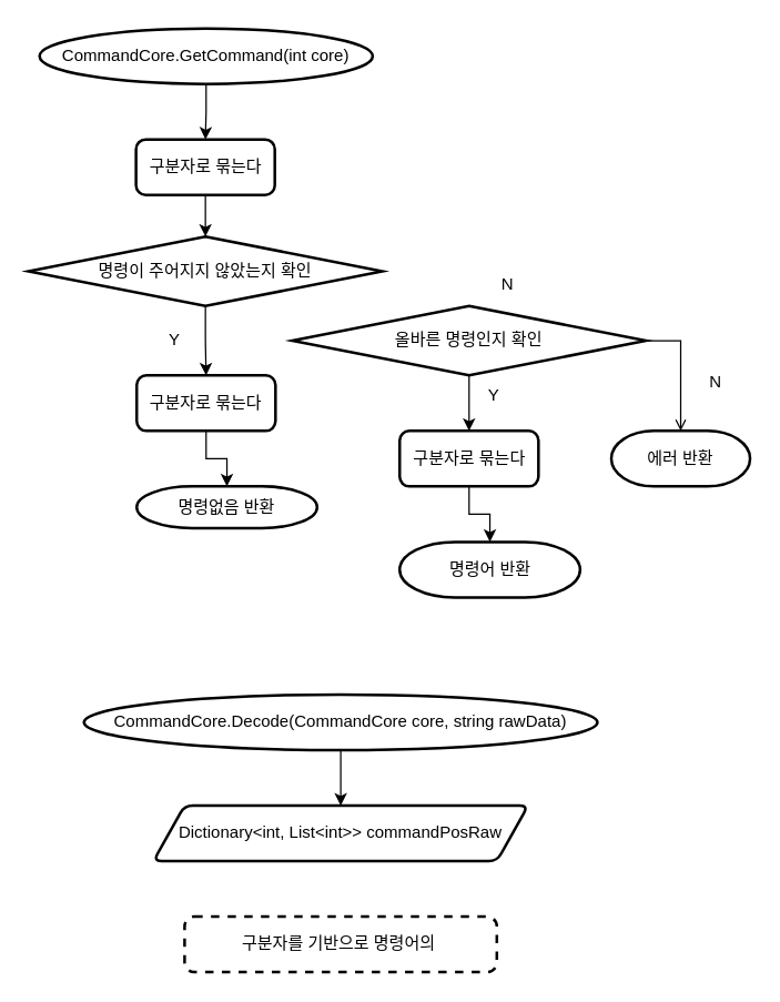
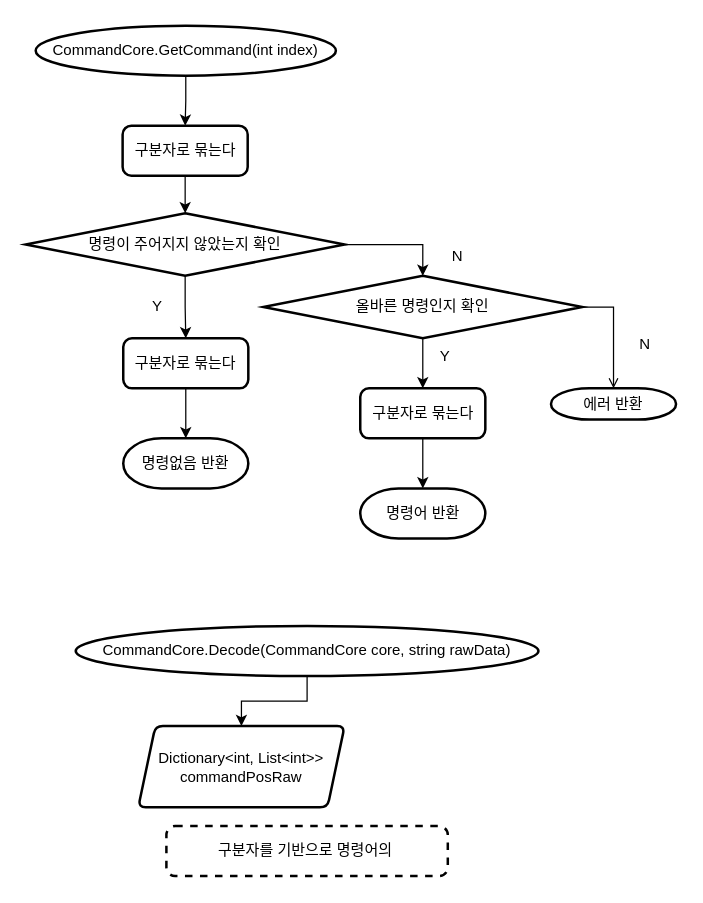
  <mxCell id="0" />
  <mxCell id="1" parent="0" />
  <mxCell id="2" style="edgeStyle=orthogonalEdgeStyle;rounded=0;orthogonalLoop=1;jettySize=auto;html=1;exitX=0.5;exitY=1;exitDx=0;exitDy=0;exitPerimeter=0;entryX=0.5;entryY=0;entryDx=0;entryDy=0;" edge="1" parent="1" source="3" target="4"><mxGeometry relative="1" as="geometry" /></mxCell>
- <mxCell id="3" value="CommandCore.GetCommand(int core)" style="strokeWidth=2;html=1;shape=mxgraph.flowchart.start_1;whiteSpace=wrap;" vertex="1" parent="1"><mxGeometry x="28" y="20" width="240" height="40" as="geometry" /></mxCell>
+ <mxCell id="3" value="CommandCore.GetCommand(int index)" style="strokeWidth=2;html=1;shape=mxgraph.flowchart.start_1;whiteSpace=wrap;" vertex="1" parent="1"><mxGeometry x="28" y="20" width="240" height="40" as="geometry" /></mxCell>
  <mxCell id="4" value="구분자로 묶는다" style="rounded=1;whiteSpace=wrap;html=1;absoluteArcSize=1;arcSize=14;strokeWidth=2;" vertex="1" parent="1"><mxGeometry x="97.5" y="100" width="100" height="40" as="geometry" /></mxCell>
+ <mxCell id="5" style="edgeStyle=orthogonalEdgeStyle;rounded=0;orthogonalLoop=1;jettySize=auto;html=1;exitX=1;exitY=0.5;exitDx=0;exitDy=0;exitPerimeter=0;entryX=0.5;entryY=0;entryDx=0;entryDy=0;entryPerimeter=0;" edge="1" parent="1" source="7" target="9"><mxGeometry relative="1" as="geometry"><mxPoint x="340" y="290" as="targetPoint" /></mxGeometry></mxCell>
  <mxCell id="6" style="edgeStyle=orthogonalEdgeStyle;rounded=0;orthogonalLoop=1;jettySize=auto;html=1;exitX=0.5;exitY=1;exitDx=0;exitDy=0;exitPerimeter=0;entryX=0.5;entryY=0;entryDx=0;entryDy=0;" edge="1" parent="1" source="7" target="19"><mxGeometry relative="1" as="geometry"><mxPoint x="147.286" y="360" as="targetPoint" /></mxGeometry></mxCell>
  <mxCell id="7" value="명령이 주어지지 않았는지 확인" style="strokeWidth=2;html=1;shape=mxgraph.flowchart.decision;whiteSpace=wrap;" vertex="1" parent="1"><mxGeometry x="20" y="170" width="255" height="50" as="geometry" /></mxCell>
  <mxCell id="8" style="edgeStyle=orthogonalEdgeStyle;rounded=0;orthogonalLoop=1;jettySize=auto;html=1;exitX=0.5;exitY=1;exitDx=0;exitDy=0;entryX=0.5;entryY=0;entryDx=0;entryDy=0;entryPerimeter=0;" edge="1" parent="1" source="4" target="7"><mxGeometry relative="1" as="geometry" /></mxCell>
  <mxCell id="9" value="올바른 명령인지 확인" style="strokeWidth=2;html=1;shape=mxgraph.flowchart.decision;whiteSpace=wrap;" vertex="1" parent="1"><mxGeometry x="210" y="220" width="255" height="50" as="geometry" /></mxCell>
- <mxCell id="10" value="명령없음 반환" style="strokeWidth=2;html=1;shape=mxgraph.flowchart.terminator;whiteSpace=wrap;" vertex="1" parent="1"><mxGeometry x="98" y="350" width="130" height="30" as="geometry" /></mxCell>
+ <mxCell id="10" value="명령없음 반환" style="strokeWidth=2;html=1;shape=mxgraph.flowchart.terminator;whiteSpace=wrap;" vertex="1" parent="1"><mxGeometry x="98" y="350" width="100" height="40" as="geometry" /></mxCell>
  <mxCell id="11" value="Y" style="text;html=1;align=center;verticalAlign=middle;resizable=0;points=[];autosize=1;strokeColor=none;fillColor=none;" vertex="1" parent="1"><mxGeometry x="110" y="230" width="30" height="30" as="geometry" /></mxCell>
  <mxCell id="12" value="N" style="text;html=1;align=center;verticalAlign=middle;resizable=0;points=[];autosize=1;strokeColor=none;fillColor=none;" vertex="1" parent="1"><mxGeometry x="350" y="190" width="30" height="30" as="geometry" /></mxCell>
- <mxCell id="13" value="명령어 반환" style="strokeWidth=2;html=1;shape=mxgraph.flowchart.terminator;whiteSpace=wrap;" vertex="1" parent="1"><mxGeometry x="287.5" y="390" width="130" height="40" as="geometry" /></mxCell>
+ <mxCell id="13" value="명령어 반환" style="strokeWidth=2;html=1;shape=mxgraph.flowchart.terminator;whiteSpace=wrap;" vertex="1" parent="1"><mxGeometry x="287.5" y="390" width="100" height="40" as="geometry" /></mxCell>
  <mxCell id="14" style="edgeStyle=orthogonalEdgeStyle;rounded=0;orthogonalLoop=1;jettySize=auto;html=1;exitX=0.5;exitY=1;exitDx=0;exitDy=0;exitPerimeter=0;entryX=0.5;entryY=0;entryDx=0;entryDy=0;" edge="1" parent="1" source="9" target="21"><mxGeometry relative="1" as="geometry" /></mxCell>
  <mxCell id="15" value="Y" style="text;html=1;align=center;verticalAlign=middle;resizable=0;points=[];autosize=1;strokeColor=none;fillColor=none;" vertex="1" parent="1"><mxGeometry x="340" y="270" width="30" height="30" as="geometry" /></mxCell>
- <mxCell id="16" value="에러 반환" style="strokeWidth=2;html=1;shape=mxgraph.flowchart.terminator;whiteSpace=wrap;" vertex="1" parent="1"><mxGeometry x="440" y="310" width="100" height="40" as="geometry" /></mxCell>
+ <mxCell id="16" value="에러 반환" style="strokeWidth=2;html=1;shape=mxgraph.flowchart.terminator;whiteSpace=wrap;" vertex="1" parent="1"><mxGeometry x="440" y="310" width="100" height="25" as="geometry" /></mxCell>
  <mxCell id="17" value="N" style="text;html=1;align=center;verticalAlign=middle;resizable=0;points=[];autosize=1;strokeColor=none;fillColor=none;" vertex="1" parent="1"><mxGeometry x="500" y="260" width="30" height="30" as="geometry" /></mxCell>
  <mxCell id="18" style="edgeStyle=orthogonalEdgeStyle;rounded=0;orthogonalLoop=1;jettySize=auto;html=1;exitX=1;exitY=0.5;exitDx=0;exitDy=0;exitPerimeter=0;entryX=0.5;entryY=0;entryDx=0;entryDy=0;entryPerimeter=0;endArrow=open;" edge="1" parent="1" source="9" target="16"><mxGeometry relative="1" as="geometry" /></mxCell>
  <mxCell id="19" value="구분자로 묶는다" style="rounded=1;whiteSpace=wrap;html=1;absoluteArcSize=1;arcSize=14;strokeWidth=2;" vertex="1" parent="1"><mxGeometry x="98" y="270" width="100" height="40" as="geometry" /></mxCell>
  <mxCell id="20" style="edgeStyle=orthogonalEdgeStyle;rounded=0;orthogonalLoop=1;jettySize=auto;html=1;exitX=0.5;exitY=1;exitDx=0;exitDy=0;entryX=0.5;entryY=0;entryDx=0;entryDy=0;entryPerimeter=0;" edge="1" parent="1" source="19" target="10"><mxGeometry relative="1" as="geometry" /></mxCell>
  <mxCell id="21" value="구분자로 묶는다" style="rounded=1;whiteSpace=wrap;html=1;absoluteArcSize=1;arcSize=14;strokeWidth=2;" vertex="1" parent="1"><mxGeometry x="287.5" y="310" width="100" height="40" as="geometry" /></mxCell>
  <mxCell id="22" style="edgeStyle=orthogonalEdgeStyle;rounded=0;orthogonalLoop=1;jettySize=auto;html=1;exitX=0.5;exitY=1;exitDx=0;exitDy=0;entryX=0.5;entryY=0;entryDx=0;entryDy=0;entryPerimeter=0;" edge="1" parent="1" source="21" target="13"><mxGeometry relative="1" as="geometry" /></mxCell>
  <mxCell id="23" style="edgeStyle=orthogonalEdgeStyle;rounded=0;orthogonalLoop=1;jettySize=auto;html=1;exitX=0.5;exitY=1;exitDx=0;exitDy=0;exitPerimeter=0;entryX=0.5;entryY=0;entryDx=0;entryDy=0;" edge="1" parent="1" source="24" target="26"><mxGeometry relative="1" as="geometry" /></mxCell>
  <mxCell id="24" value="CommandCore.Decode(CommandCore core, string rawData)" style="strokeWidth=2;html=1;shape=mxgraph.flowchart.start_1;whiteSpace=wrap;" vertex="1" parent="1"><mxGeometry x="60" y="500" width="370" height="40" as="geometry" /></mxCell>
  <mxCell id="25" value="구분자를 기반으로 명령어의&amp;nbsp;" style="rounded=1;whiteSpace=wrap;html=1;absoluteArcSize=1;arcSize=14;strokeWidth=2;dashed=1;" vertex="1" parent="1"><mxGeometry x="132.5" y="660" width="225" height="40" as="geometry" /></mxCell>
- <mxCell id="26" value="Dictionary&amp;lt;int, List&amp;lt;int&amp;gt;&amp;gt; commandPosRaw" style="shape=parallelogram;html=1;strokeWidth=2;perimeter=parallelogramPerimeter;whiteSpace=wrap;rounded=1;arcSize=12;size=0.083;" vertex="1" parent="1"><mxGeometry x="110" y="580" width="270" height="40" as="geometry" /></mxCell>
+ <mxCell id="26" value="Dictionary&amp;lt;int, List&amp;lt;int&amp;gt;&amp;gt; commandPosRaw" style="shape=parallelogram;html=1;strokeWidth=2;perimeter=parallelogramPerimeter;whiteSpace=wrap;rounded=1;arcSize=12;size=0.083;" vertex="1" parent="1"><mxGeometry x="110" y="580" width="165" height="65" as="geometry" /></mxCell>
